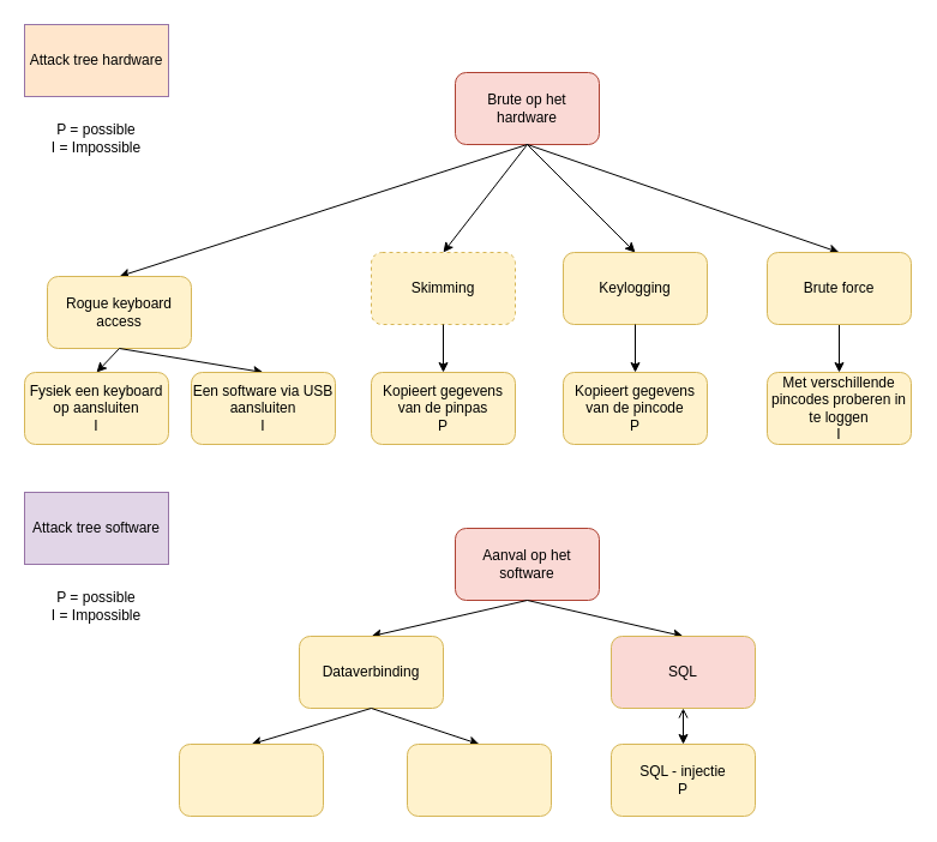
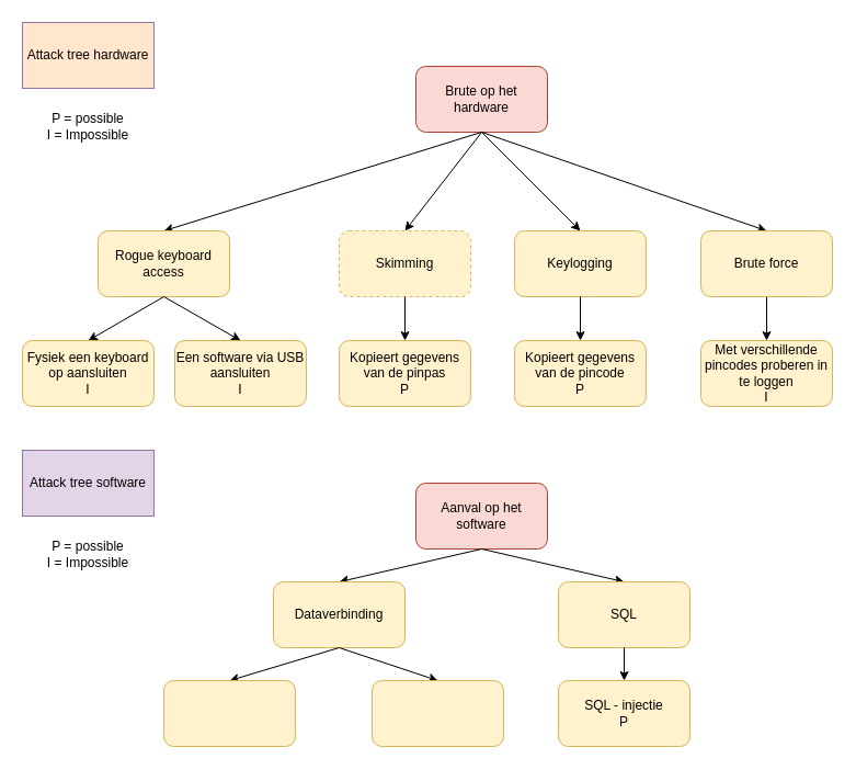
  <mxCell id="0" />
  <mxCell id="1" parent="0" />
  <mxCell id="2" value="Brute op het hardware" style="rounded=1;whiteSpace=wrap;html=1;fillColor=#fad9d5;strokeColor=#ae4132;" vertex="1" parent="1"><mxGeometry x="379" y="60" width="120" height="60" as="geometry" /></mxCell>
  <mxCell id="3" style="edgeStyle=none;rounded=0;orthogonalLoop=1;jettySize=auto;html=1;exitX=0.5;exitY=0;exitDx=0;exitDy=0;entryX=0.5;entryY=1;entryDx=0;entryDy=0;startArrow=classic;startFill=1;endArrow=none;endFill=0;" edge="1" parent="1" source="4" target="2"><mxGeometry relative="1" as="geometry" /></mxCell>
- <mxCell id="4" value="&lt;div&gt;Rogue keyboard access&lt;/div&gt;" style="rounded=1;whiteSpace=wrap;html=1;fillColor=#fff2cc;strokeColor=#d6b656;" vertex="1" parent="1"><mxGeometry x="39" y="230" width="120" height="60" as="geometry" /></mxCell>
+ <mxCell id="4" value="&lt;div&gt;Rogue keyboard access&lt;/div&gt;" style="rounded=1;whiteSpace=wrap;html=1;fillColor=#fff2cc;strokeColor=#d6b656;" vertex="1" parent="1"><mxGeometry x="89" y="210" width="120" height="60" as="geometry" /></mxCell>
  <mxCell id="5" style="edgeStyle=none;rounded=0;orthogonalLoop=1;jettySize=auto;html=1;exitX=0.5;exitY=0;exitDx=0;exitDy=0;entryX=0.5;entryY=1;entryDx=0;entryDy=0;startArrow=classic;startFill=1;endArrow=none;endFill=0;" edge="1" parent="1" source="6" target="2"><mxGeometry relative="1" as="geometry" /></mxCell>
  <mxCell id="6" value="&lt;div&gt;Skimming&lt;/div&gt;" style="rounded=1;whiteSpace=wrap;html=1;fillColor=#fff2cc;strokeColor=#d6b656;dashed=1;" vertex="1" parent="1"><mxGeometry x="309" y="210" width="120" height="60" as="geometry" /></mxCell>
  <mxCell id="7" style="edgeStyle=none;rounded=0;orthogonalLoop=1;jettySize=auto;html=1;exitX=0.5;exitY=0;exitDx=0;exitDy=0;entryX=0.5;entryY=1;entryDx=0;entryDy=0;startArrow=classic;startFill=1;endArrow=none;endFill=0;" edge="1" parent="1" source="8" target="2"><mxGeometry relative="1" as="geometry" /></mxCell>
  <mxCell id="8" value="&lt;div&gt;Keylogging&lt;/div&gt;" style="rounded=1;whiteSpace=wrap;html=1;fillColor=#fff2cc;strokeColor=#d6b656;" vertex="1" parent="1"><mxGeometry x="469" y="210" width="120" height="60" as="geometry" /></mxCell>
  <mxCell id="9" value="Attack tree hardware" style="rounded=0;whiteSpace=wrap;html=1;fillColor=#ffe6cc;strokeColor=#9673a6;" vertex="1" parent="1"><mxGeometry x="20" y="20" width="120" height="60" as="geometry" /></mxCell>
  <mxCell id="10" value="Attack tree software" style="rounded=0;whiteSpace=wrap;html=1;fillColor=#e1d5e7;strokeColor=#9673a6;" vertex="1" parent="1"><mxGeometry x="20" y="410" width="120" height="60" as="geometry" /></mxCell>
  <mxCell id="11" value="Aanval op het software" style="rounded=1;whiteSpace=wrap;html=1;fillColor=#fad9d5;strokeColor=#ae4132;" vertex="1" parent="1"><mxGeometry x="379" y="440" width="120" height="60" as="geometry" /></mxCell>
  <mxCell id="12" style="edgeStyle=none;rounded=0;orthogonalLoop=1;jettySize=auto;html=1;exitX=0.5;exitY=0;exitDx=0;exitDy=0;entryX=0.5;entryY=1;entryDx=0;entryDy=0;startArrow=classic;startFill=1;endArrow=none;endFill=0;" edge="1" parent="1" source="13" target="11"><mxGeometry relative="1" as="geometry" /></mxCell>
- <mxCell id="13" value="SQL" style="rounded=1;whiteSpace=wrap;html=1;fillColor=#fad9d5;strokeColor=#d6b656;" vertex="1" parent="1"><mxGeometry x="509" y="530" width="120" height="60" as="geometry" /></mxCell>
+ <mxCell id="13" value="SQL" style="rounded=1;whiteSpace=wrap;html=1;fillColor=#fff2cc;strokeColor=#d6b656;" vertex="1" parent="1"><mxGeometry x="509" y="530" width="120" height="60" as="geometry" /></mxCell>
  <mxCell id="14" style="edgeStyle=none;rounded=0;orthogonalLoop=1;jettySize=auto;html=1;exitX=0.5;exitY=0;exitDx=0;exitDy=0;entryX=0.5;entryY=1;entryDx=0;entryDy=0;startArrow=classic;startFill=1;endArrow=none;endFill=0;" edge="1" parent="1" source="15" target="6"><mxGeometry relative="1" as="geometry" /></mxCell>
  <mxCell id="15" value="&lt;div&gt;Kopieert gegevens van de pinpas&lt;/div&gt;&lt;div&gt;P&lt;br&gt;&lt;/div&gt;" style="rounded=1;whiteSpace=wrap;html=1;fillColor=#fff2cc;strokeColor=#d6b656;" vertex="1" parent="1"><mxGeometry x="309" y="310" width="120" height="60" as="geometry" /></mxCell>
  <mxCell id="16" style="edgeStyle=none;rounded=0;orthogonalLoop=1;jettySize=auto;html=1;exitX=0.5;exitY=0;exitDx=0;exitDy=0;entryX=0.5;entryY=1;entryDx=0;entryDy=0;startArrow=classic;startFill=1;endArrow=none;endFill=0;" edge="1" parent="1" source="17" target="8"><mxGeometry relative="1" as="geometry" /></mxCell>
  <mxCell id="17" value="&lt;div&gt;Kopieert gegevens van de pincode&lt;/div&gt;P" style="rounded=1;whiteSpace=wrap;html=1;fillColor=#fff2cc;strokeColor=#d6b656;" vertex="1" parent="1"><mxGeometry x="469" y="310" width="120" height="60" as="geometry" /></mxCell>
  <mxCell id="18" style="edgeStyle=none;rounded=0;orthogonalLoop=1;jettySize=auto;html=1;exitX=0.5;exitY=0;exitDx=0;exitDy=0;entryX=0.5;entryY=1;entryDx=0;entryDy=0;startArrow=classic;startFill=1;endArrow=none;endFill=0;" edge="1" parent="1" source="19" target="23"><mxGeometry relative="1" as="geometry" /></mxCell>
  <mxCell id="19" value="&lt;div&gt;Met verschillende pincodes proberen in te loggen&lt;/div&gt;I" style="rounded=1;whiteSpace=wrap;html=1;fillColor=#fff2cc;strokeColor=#d6b656;" vertex="1" parent="1"><mxGeometry x="639" y="310" width="120" height="60" as="geometry" /></mxCell>
  <mxCell id="20" value="&lt;div&gt;P = possible &lt;br&gt;&lt;/div&gt;&lt;div&gt;I = Impossible&lt;br&gt;&lt;/div&gt;" style="text;html=1;strokeColor=none;fillColor=none;align=center;verticalAlign=middle;whiteSpace=wrap;rounded=0;" vertex="1" parent="1"><mxGeometry x="35" y="90" width="90" height="50" as="geometry" /></mxCell>
  <mxCell id="21" value="&lt;div&gt;P = possible &lt;br&gt;&lt;/div&gt;&lt;div&gt;I = Impossible&lt;br&gt;&lt;/div&gt;" style="text;html=1;strokeColor=none;fillColor=none;align=center;verticalAlign=middle;whiteSpace=wrap;rounded=0;" vertex="1" parent="1"><mxGeometry x="35" y="480" width="90" height="50" as="geometry" /></mxCell>
  <mxCell id="22" style="edgeStyle=none;rounded=0;orthogonalLoop=1;jettySize=auto;html=1;exitX=0.5;exitY=0;exitDx=0;exitDy=0;entryX=0.5;entryY=1;entryDx=0;entryDy=0;startArrow=classic;startFill=1;endArrow=none;endFill=0;" edge="1" parent="1" source="23" target="2"><mxGeometry relative="1" as="geometry" /></mxCell>
  <mxCell id="23" value="&lt;div&gt;Brute force&lt;/div&gt;" style="rounded=1;whiteSpace=wrap;html=1;fillColor=#fff2cc;strokeColor=#d6b656;" vertex="1" parent="1"><mxGeometry x="639" y="210" width="120" height="60" as="geometry" /></mxCell>
  <mxCell id="24" style="edgeStyle=none;rounded=0;orthogonalLoop=1;jettySize=auto;html=1;exitX=0.5;exitY=0;exitDx=0;exitDy=0;entryX=0.5;entryY=1;entryDx=0;entryDy=0;startArrow=classic;startFill=1;endArrow=none;endFill=0;" edge="1" parent="1" source="25" target="4"><mxGeometry relative="1" as="geometry" /></mxCell>
  <mxCell id="25" value="&lt;div&gt;Fysiek een keyboard op aansluiten&lt;/div&gt;&lt;div&gt;I&lt;br&gt;&lt;/div&gt;" style="rounded=1;whiteSpace=wrap;html=1;fillColor=#fff2cc;strokeColor=#d6b656;" vertex="1" parent="1"><mxGeometry x="20" y="310" width="120" height="60" as="geometry" /></mxCell>
  <mxCell id="26" style="edgeStyle=none;rounded=0;orthogonalLoop=1;jettySize=auto;html=1;exitX=0.5;exitY=0;exitDx=0;exitDy=0;entryX=0.5;entryY=1;entryDx=0;entryDy=0;startArrow=classic;startFill=1;endArrow=none;endFill=0;" edge="1" parent="1" source="27" target="4"><mxGeometry relative="1" as="geometry" /></mxCell>
  <mxCell id="27" value="&lt;div&gt;Een software via USB aansluiten&lt;/div&gt;&lt;div&gt;I&lt;br&gt;&lt;/div&gt;" style="rounded=1;whiteSpace=wrap;html=1;fillColor=#fff2cc;strokeColor=#d6b656;" vertex="1" parent="1"><mxGeometry x="159" y="310" width="120" height="60" as="geometry" /></mxCell>
  <mxCell id="28" style="edgeStyle=none;rounded=0;orthogonalLoop=1;jettySize=auto;html=1;exitX=0.5;exitY=0;exitDx=0;exitDy=0;entryX=0.5;entryY=1;entryDx=0;entryDy=0;startArrow=classic;startFill=1;endArrow=none;endFill=0;" edge="1" parent="1" source="29" target="11"><mxGeometry relative="1" as="geometry" /></mxCell>
  <mxCell id="29" value="Dataverbinding" style="rounded=1;whiteSpace=wrap;html=1;fillColor=#fff2cc;strokeColor=#d6b656;" vertex="1" parent="1"><mxGeometry x="249" y="530" width="120" height="60" as="geometry" /></mxCell>
  <mxCell id="30" style="edgeStyle=none;rounded=0;orthogonalLoop=1;jettySize=auto;html=1;exitX=0.5;exitY=0;exitDx=0;exitDy=0;entryX=0.5;entryY=1;entryDx=0;entryDy=0;startArrow=classic;startFill=1;endArrow=none;endFill=0;" edge="1" parent="1" source="31" target="29"><mxGeometry relative="1" as="geometry" /></mxCell>
  <mxCell id="31" value="" style="rounded=1;whiteSpace=wrap;html=1;fillColor=#fff2cc;strokeColor=#d6b656;" vertex="1" parent="1"><mxGeometry x="149" y="620" width="120" height="60" as="geometry" /></mxCell>
  <mxCell id="32" style="edgeStyle=none;rounded=0;orthogonalLoop=1;jettySize=auto;html=1;exitX=0.5;exitY=0;exitDx=0;exitDy=0;entryX=0.5;entryY=1;entryDx=0;entryDy=0;startArrow=classic;startFill=1;endArrow=none;endFill=0;" edge="1" parent="1" source="33" target="29"><mxGeometry relative="1" as="geometry" /></mxCell>
  <mxCell id="33" value="" style="rounded=1;whiteSpace=wrap;html=1;fillColor=#fff2cc;strokeColor=#d6b656;" vertex="1" parent="1"><mxGeometry x="339" y="620" width="120" height="60" as="geometry" /></mxCell>
- <mxCell id="34" style="edgeStyle=none;rounded=0;orthogonalLoop=1;jettySize=auto;html=1;exitX=0.5;exitY=0;exitDx=0;exitDy=0;entryX=0.5;entryY=1;entryDx=0;entryDy=0;startArrow=classic;startFill=1;endArrow=open;endFill=0;" edge="1" parent="1" source="35" target="13"><mxGeometry relative="1" as="geometry" /></mxCell>
+ <mxCell id="34" style="edgeStyle=none;rounded=0;orthogonalLoop=1;jettySize=auto;html=1;exitX=0.5;exitY=0;exitDx=0;exitDy=0;entryX=0.5;entryY=1;entryDx=0;entryDy=0;startArrow=classic;startFill=1;endArrow=none;endFill=0;" edge="1" parent="1" source="35" target="13"><mxGeometry relative="1" as="geometry" /></mxCell>
  <mxCell id="35" value="&lt;div&gt;SQL - injectie&lt;/div&gt;P" style="rounded=1;whiteSpace=wrap;html=1;fillColor=#fff2cc;strokeColor=#d6b656;" vertex="1" parent="1"><mxGeometry x="509" y="620" width="120" height="60" as="geometry" /></mxCell>
